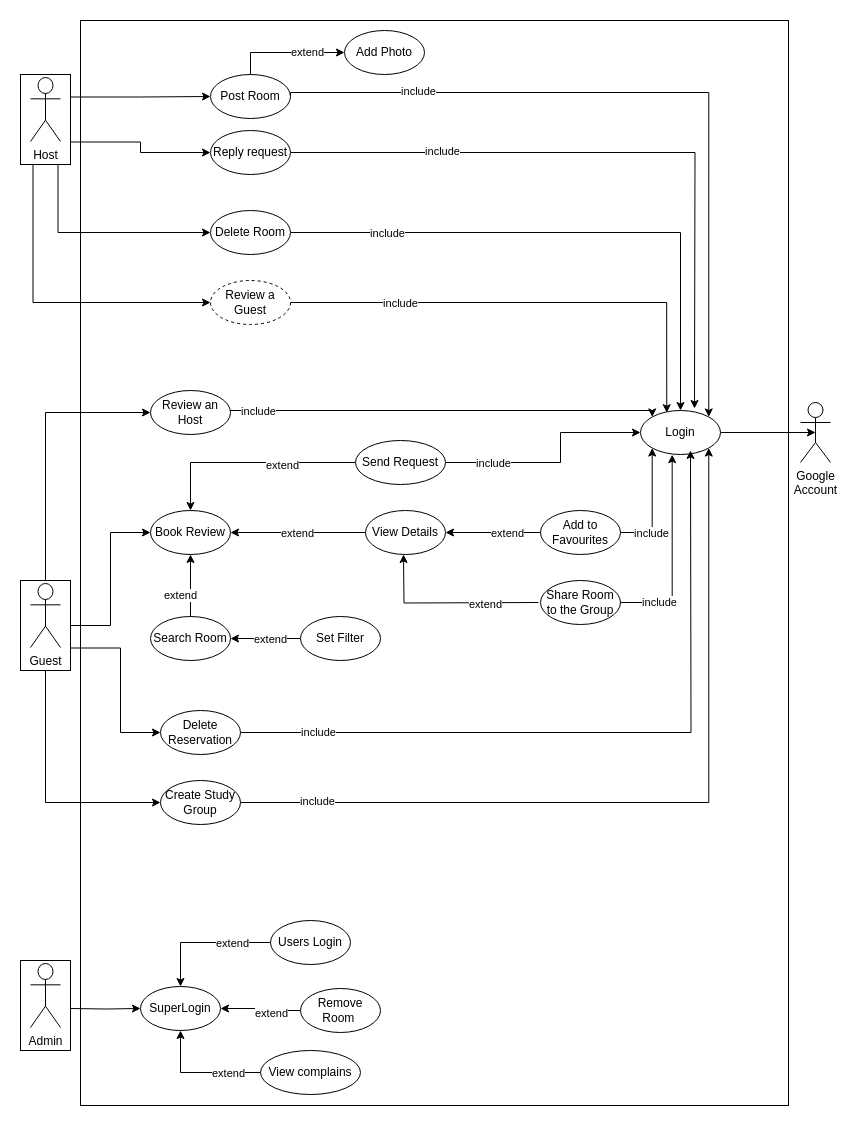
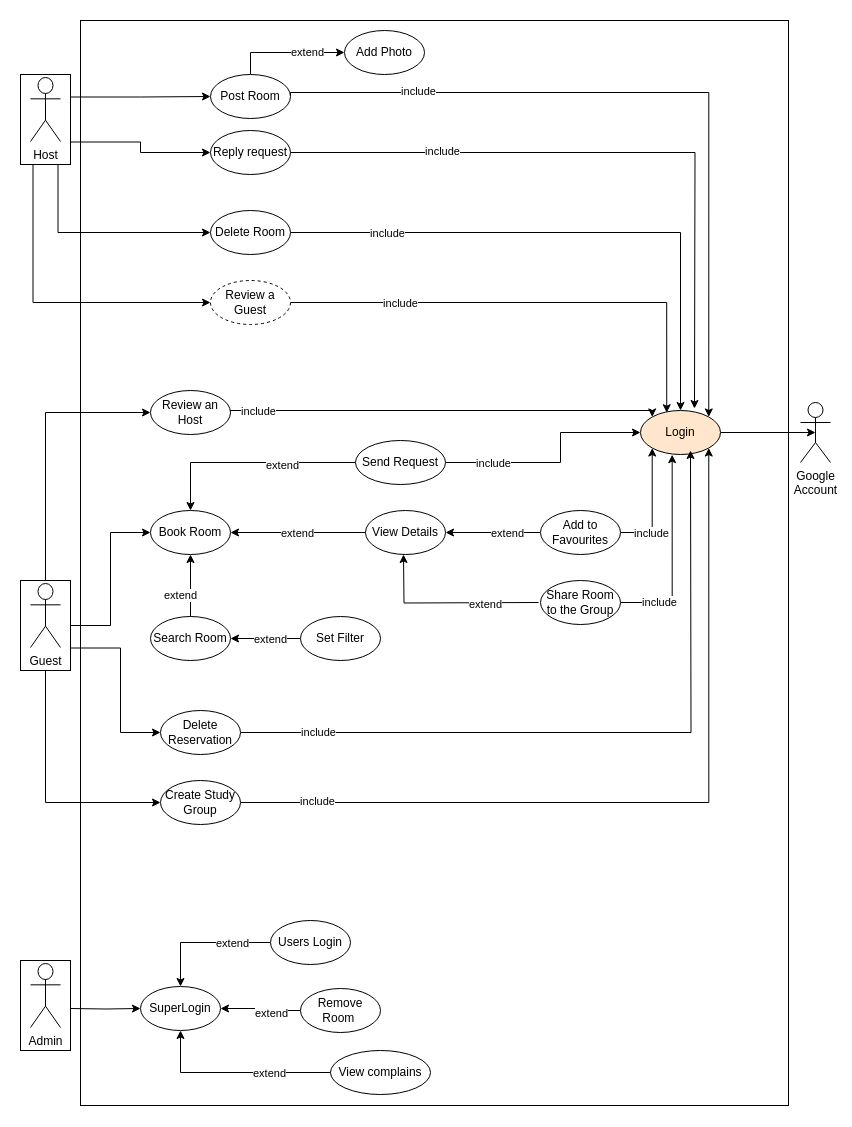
  <mxCell id="0" />
  <mxCell id="1" parent="0" />
  <mxCell id="2" value="" style="rounded=0;whiteSpace=wrap;html=1;" parent="1" vertex="1"><mxGeometry x="80" y="20" width="708" height="1085" as="geometry" /></mxCell>
  <mxCell id="3" style="edgeStyle=orthogonalEdgeStyle;rounded=0;orthogonalLoop=1;jettySize=auto;html=1;entryX=0;entryY=0.5;entryDx=0;entryDy=0;exitX=0.75;exitY=0;exitDx=0;exitDy=0;" parent="1" source="75" target="57" edge="1"><mxGeometry relative="1" as="geometry"><mxPoint x="90" y="130" as="sourcePoint" /></mxGeometry></mxCell>
  <mxCell id="4" style="edgeStyle=orthogonalEdgeStyle;rounded=0;orthogonalLoop=1;jettySize=auto;html=1;entryX=0;entryY=0.5;entryDx=0;entryDy=0;exitX=0;exitY=0.5;exitDx=0;exitDy=0;" parent="1" source="77" target="40" edge="1"><mxGeometry relative="1" as="geometry"><mxPoint x="47" y="570" as="sourcePoint" /><Array as="points"><mxPoint x="45" y="412" /></Array></mxGeometry></mxCell>
  <mxCell id="5" style="edgeStyle=orthogonalEdgeStyle;rounded=0;orthogonalLoop=1;jettySize=auto;html=1;entryX=0;entryY=0.5;entryDx=0;entryDy=0;exitX=0.5;exitY=0;exitDx=0;exitDy=0;" parent="1" source="77" target="61" edge="1"><mxGeometry relative="1" as="geometry"><mxPoint x="90" y="511" as="sourcePoint" /></mxGeometry></mxCell>
  <mxCell id="6" style="edgeStyle=orthogonalEdgeStyle;rounded=0;orthogonalLoop=1;jettySize=auto;html=1;entryX=0;entryY=0.5;entryDx=0;entryDy=0;exitX=1;exitY=0.5;exitDx=0;exitDy=0;" parent="1" source="77" target="64" edge="1"><mxGeometry relative="1" as="geometry"><Array as="points"><mxPoint x="45" y="802" /></Array><mxPoint x="70" y="740" as="sourcePoint" /></mxGeometry></mxCell>
  <mxCell id="7" style="edgeStyle=orthogonalEdgeStyle;rounded=0;orthogonalLoop=1;jettySize=auto;html=1;entryX=0;entryY=0.5;entryDx=0;entryDy=0;exitX=0.75;exitY=0;exitDx=0;exitDy=0;" parent="1" source="77" target="67" edge="1"><mxGeometry relative="1" as="geometry"><Array as="points"><mxPoint x="120" y="648" /><mxPoint x="120" y="732" /></Array><mxPoint x="70" y="522" as="sourcePoint" /></mxGeometry></mxCell>
  <mxCell id="8" value="Google&lt;br&gt;Account" style="shape=umlActor;verticalLabelPosition=bottom;verticalAlign=top;html=1;outlineConnect=0;" parent="1" vertex="1"><mxGeometry x="800" y="402" width="30" height="60" as="geometry" /></mxCell>
  <mxCell id="9" style="edgeStyle=orthogonalEdgeStyle;rounded=0;orthogonalLoop=1;jettySize=auto;html=1;entryX=0;entryY=0.5;entryDx=0;entryDy=0;exitX=0.5;exitY=0;exitDx=0;exitDy=0;" parent="1" target="10" edge="1"><mxGeometry relative="1" as="geometry"><mxPoint x="70" y="1008" as="sourcePoint" /></mxGeometry></mxCell>
  <mxCell id="10" value="SuperLogin" style="ellipse;whiteSpace=wrap;html=1;" parent="1" vertex="1"><mxGeometry x="140" y="986" width="80" height="44" as="geometry" /></mxCell>
  <mxCell id="11" style="edgeStyle=orthogonalEdgeStyle;rounded=0;orthogonalLoop=1;jettySize=auto;html=1;exitX=1;exitY=0.5;exitDx=0;exitDy=0;entryX=0.5;entryY=0.5;entryDx=0;entryDy=0;entryPerimeter=0;" parent="1" source="12" target="8" edge="1"><mxGeometry relative="1" as="geometry" /></mxCell>
- <mxCell id="12" value="Login" style="ellipse;whiteSpace=wrap;html=1;" parent="1" vertex="1"><mxGeometry x="640" y="410" width="80" height="44" as="geometry" /></mxCell>
+ <mxCell id="12" value="Login" style="ellipse;whiteSpace=wrap;html=1;fillColor=#ffe6cc;" parent="1" vertex="1"><mxGeometry x="640" y="410" width="80" height="44" as="geometry" /></mxCell>
  <mxCell id="13" style="edgeStyle=orthogonalEdgeStyle;rounded=0;orthogonalLoop=1;jettySize=auto;html=1;exitX=0;exitY=0.5;exitDx=0;exitDy=0;" parent="1" source="15" target="10" edge="1"><mxGeometry relative="1" as="geometry" /></mxCell>
  <mxCell id="14" value="extend" style="edgeLabel;html=1;align=center;verticalAlign=middle;resizable=0;points=[];" parent="13" vertex="1" connectable="0"><mxGeometry y="-1" relative="1" as="geometry"><mxPoint x="28" y="1" as="offset" /></mxGeometry></mxCell>
  <mxCell id="15" value="Users Login" style="ellipse;whiteSpace=wrap;html=1;" parent="1" vertex="1"><mxGeometry x="270" y="920" width="80" height="44" as="geometry" /></mxCell>
  <mxCell id="16" style="edgeStyle=orthogonalEdgeStyle;rounded=0;orthogonalLoop=1;jettySize=auto;html=1;exitX=0;exitY=0.5;exitDx=0;exitDy=0;entryX=1;entryY=0.5;entryDx=0;entryDy=0;" parent="1" source="18" target="10" edge="1"><mxGeometry relative="1" as="geometry" /></mxCell>
  <mxCell id="17" value="extend" style="edgeLabel;html=1;align=center;verticalAlign=middle;resizable=0;points=[];" parent="16" vertex="1" connectable="0"><mxGeometry x="-0.26" y="2" relative="1" as="geometry"><mxPoint as="offset" /></mxGeometry></mxCell>
  <mxCell id="18" value="Remove Room&amp;nbsp;" style="ellipse;whiteSpace=wrap;html=1;" parent="1" vertex="1"><mxGeometry x="300" y="988" width="80" height="44" as="geometry" /></mxCell>
  <mxCell id="19" style="edgeStyle=orthogonalEdgeStyle;rounded=0;orthogonalLoop=1;jettySize=auto;html=1;exitX=0;exitY=0.5;exitDx=0;exitDy=0;entryX=0.5;entryY=1;entryDx=0;entryDy=0;" parent="1" source="21" target="10" edge="1"><mxGeometry relative="1" as="geometry" /></mxCell>
  <mxCell id="20" value="extend" style="edgeLabel;html=1;align=center;verticalAlign=middle;resizable=0;points=[];" parent="19" vertex="1" connectable="0"><mxGeometry x="-0.171" y="1" relative="1" as="geometry"><mxPoint x="18" y="-1" as="offset" /></mxGeometry></mxCell>
- <mxCell id="21" value="View complains" style="ellipse;whiteSpace=wrap;html=1;" parent="1" vertex="1"><mxGeometry x="260" y="1050" width="100" height="44" as="geometry" /></mxCell>
+ <mxCell id="21" value="View complains" style="ellipse;whiteSpace=wrap;html=1;" parent="1" vertex="1"><mxGeometry x="330" y="1050" width="100" height="44" as="geometry" /></mxCell>
  <mxCell id="22" style="edgeStyle=orthogonalEdgeStyle;rounded=0;orthogonalLoop=1;jettySize=auto;html=1;exitX=0.5;exitY=0;exitDx=0;exitDy=0;entryX=0.5;entryY=1;entryDx=0;entryDy=0;" parent="1" source="24" target="61" edge="1"><mxGeometry relative="1" as="geometry" /></mxCell>
  <mxCell id="23" value="extend" style="edgeLabel;html=1;align=center;verticalAlign=middle;resizable=0;points=[];" parent="22" vertex="1" connectable="0"><mxGeometry x="-0.248" relative="1" as="geometry"><mxPoint x="-10.17" y="1" as="offset" /></mxGeometry></mxCell>
  <mxCell id="24" value="Search Room" style="ellipse;whiteSpace=wrap;html=1;" parent="1" vertex="1"><mxGeometry x="150" y="616" width="80" height="44" as="geometry" /></mxCell>
  <mxCell id="25" value="" style="edgeStyle=orthogonalEdgeStyle;rounded=0;orthogonalLoop=1;jettySize=auto;html=1;" parent="1" source="27" target="24" edge="1"><mxGeometry relative="1" as="geometry" /></mxCell>
  <mxCell id="26" value="extend" style="edgeLabel;html=1;align=center;verticalAlign=middle;resizable=0;points=[];" parent="25" vertex="1" connectable="0"><mxGeometry x="-0.104" relative="1" as="geometry"><mxPoint as="offset" /></mxGeometry></mxCell>
  <mxCell id="27" value="Set Filter" style="ellipse;whiteSpace=wrap;html=1;" parent="1" vertex="1"><mxGeometry x="300" y="616" width="80" height="44" as="geometry" /></mxCell>
  <mxCell id="28" style="edgeStyle=orthogonalEdgeStyle;rounded=0;orthogonalLoop=1;jettySize=auto;html=1;exitX=1;exitY=0.5;exitDx=0;exitDy=0;entryX=0.396;entryY=1.004;entryDx=0;entryDy=0;entryPerimeter=0;" parent="1" source="32" target="12" edge="1"><mxGeometry relative="1" as="geometry" /></mxCell>
  <mxCell id="29" value="include" style="edgeLabel;html=1;align=center;verticalAlign=middle;resizable=0;points=[];" parent="28" vertex="1" connectable="0"><mxGeometry x="-0.624" y="1" relative="1" as="geometry"><mxPoint as="offset" /></mxGeometry></mxCell>
  <mxCell id="30" style="edgeStyle=orthogonalEdgeStyle;rounded=0;orthogonalLoop=1;jettySize=auto;html=1;exitX=0;exitY=0.5;exitDx=0;exitDy=0;entryX=0.5;entryY=1;entryDx=0;entryDy=0;" parent="1" edge="1"><mxGeometry relative="1" as="geometry"><mxPoint x="538" y="602" as="sourcePoint" /><mxPoint x="403" y="554" as="targetPoint" /></mxGeometry></mxCell>
  <mxCell id="31" value="extend" style="edgeLabel;html=1;align=center;verticalAlign=middle;resizable=0;points=[];" parent="30" vertex="1" connectable="0"><mxGeometry x="-0.41" y="1" relative="1" as="geometry"><mxPoint as="offset" /></mxGeometry></mxCell>
  <mxCell id="32" value="Share Room&lt;br&gt;to the Group" style="ellipse;whiteSpace=wrap;html=1;" parent="1" vertex="1"><mxGeometry x="540" y="580" width="80" height="44" as="geometry" /></mxCell>
  <mxCell id="33" style="edgeStyle=orthogonalEdgeStyle;rounded=0;orthogonalLoop=1;jettySize=auto;html=1;exitX=1;exitY=0.5;exitDx=0;exitDy=0;entryX=0;entryY=1;entryDx=0;entryDy=0;" parent="1" source="37" target="12" edge="1"><mxGeometry relative="1" as="geometry"><Array as="points"><mxPoint x="652" y="532" /></Array></mxGeometry></mxCell>
  <mxCell id="34" value="include" style="edgeLabel;html=1;align=center;verticalAlign=middle;resizable=0;points=[];" parent="33" vertex="1" connectable="0"><mxGeometry x="-0.27" y="1" relative="1" as="geometry"><mxPoint y="11" as="offset" /></mxGeometry></mxCell>
  <mxCell id="35" style="edgeStyle=orthogonalEdgeStyle;rounded=0;orthogonalLoop=1;jettySize=auto;html=1;exitX=0;exitY=0.5;exitDx=0;exitDy=0;entryX=1;entryY=0.5;entryDx=0;entryDy=0;" parent="1" source="37" target="43" edge="1"><mxGeometry relative="1" as="geometry" /></mxCell>
  <mxCell id="36" value="extend" style="edgeLabel;html=1;align=center;verticalAlign=middle;resizable=0;points=[];" parent="35" vertex="1" connectable="0"><mxGeometry x="-0.284" relative="1" as="geometry"><mxPoint as="offset" /></mxGeometry></mxCell>
  <mxCell id="37" value="Add to Favourites" style="ellipse;whiteSpace=wrap;html=1;" parent="1" vertex="1"><mxGeometry x="540" y="510" width="80" height="44" as="geometry" /></mxCell>
  <mxCell id="38" style="edgeStyle=orthogonalEdgeStyle;rounded=0;orthogonalLoop=1;jettySize=auto;html=1;exitX=1;exitY=0.5;exitDx=0;exitDy=0;entryX=0;entryY=0;entryDx=0;entryDy=0;" parent="1" source="40" target="12" edge="1"><mxGeometry relative="1" as="geometry"><Array as="points"><mxPoint x="190" y="412" /><mxPoint x="190" y="410" /><mxPoint x="652" y="410" /></Array></mxGeometry></mxCell>
  <mxCell id="39" value="include" style="edgeLabel;html=1;align=center;verticalAlign=middle;resizable=0;points=[];" parent="38" vertex="1" connectable="0"><mxGeometry x="-0.559" y="-4" relative="1" as="geometry"><mxPoint x="-3" y="-4" as="offset" /></mxGeometry></mxCell>
  <mxCell id="40" value="Review an Host" style="ellipse;whiteSpace=wrap;html=1;" parent="1" vertex="1"><mxGeometry x="150" y="390" width="80" height="44" as="geometry" /></mxCell>
  <mxCell id="41" style="edgeStyle=orthogonalEdgeStyle;rounded=0;orthogonalLoop=1;jettySize=auto;html=1;exitX=0;exitY=0.5;exitDx=0;exitDy=0;entryX=1;entryY=0.5;entryDx=0;entryDy=0;" parent="1" source="43" target="61" edge="1"><mxGeometry relative="1" as="geometry"><Array as="points"><mxPoint x="370" y="532" /></Array></mxGeometry></mxCell>
  <mxCell id="42" value="extend" style="edgeLabel;html=1;align=center;verticalAlign=middle;resizable=0;points=[];" parent="41" vertex="1" connectable="0"><mxGeometry x="-0.179" relative="1" as="geometry"><mxPoint x="-18.33" as="offset" /></mxGeometry></mxCell>
  <mxCell id="43" value="View Details" style="ellipse;whiteSpace=wrap;html=1;" parent="1" vertex="1"><mxGeometry x="365" y="510" width="80" height="44" as="geometry" /></mxCell>
  <mxCell id="44" style="edgeStyle=orthogonalEdgeStyle;rounded=0;orthogonalLoop=1;jettySize=auto;html=1;exitX=1;exitY=0.5;exitDx=0;exitDy=0;entryX=0;entryY=0.5;entryDx=0;entryDy=0;" parent="1" source="48" target="12" edge="1"><mxGeometry relative="1" as="geometry"><Array as="points"><mxPoint x="560" y="462" /><mxPoint x="560" y="432" /></Array></mxGeometry></mxCell>
  <mxCell id="45" value="include" style="edgeLabel;html=1;align=center;verticalAlign=middle;resizable=0;points=[];" parent="44" vertex="1" connectable="0"><mxGeometry x="-0.372" y="-3" relative="1" as="geometry"><mxPoint x="-23.79" y="-3" as="offset" /></mxGeometry></mxCell>
  <mxCell id="46" style="edgeStyle=orthogonalEdgeStyle;rounded=0;orthogonalLoop=1;jettySize=auto;html=1;exitX=0;exitY=0.5;exitDx=0;exitDy=0;entryX=0.5;entryY=0;entryDx=0;entryDy=0;" parent="1" source="48" target="61" edge="1"><mxGeometry relative="1" as="geometry" /></mxCell>
  <mxCell id="47" value="extend" style="edgeLabel;html=1;align=center;verticalAlign=middle;resizable=0;points=[];" parent="46" vertex="1" connectable="0"><mxGeometry x="-0.308" y="2" relative="1" as="geometry"><mxPoint as="offset" /></mxGeometry></mxCell>
  <mxCell id="48" value="Send Request" style="ellipse;whiteSpace=wrap;html=1;" parent="1" vertex="1"><mxGeometry x="355" y="440" width="90" height="44" as="geometry" /></mxCell>
  <mxCell id="49" style="edgeStyle=orthogonalEdgeStyle;rounded=0;orthogonalLoop=1;jettySize=auto;html=1;entryX=0;entryY=0.5;entryDx=0;entryDy=0;exitX=0.5;exitY=0;exitDx=0;exitDy=0;" parent="1" source="53" target="54" edge="1"><mxGeometry relative="1" as="geometry"><Array as="points"><mxPoint x="250" y="52" /></Array></mxGeometry></mxCell>
  <mxCell id="50" value="extend" style="edgeLabel;html=1;align=center;verticalAlign=middle;resizable=0;points=[];" parent="49" vertex="1" connectable="0"><mxGeometry x="-0.043" y="1" relative="1" as="geometry"><mxPoint x="22.7" y="0.95" as="offset" /></mxGeometry></mxCell>
  <mxCell id="51" style="edgeStyle=orthogonalEdgeStyle;rounded=0;orthogonalLoop=1;jettySize=auto;html=1;exitX=1;exitY=0.5;exitDx=0;exitDy=0;entryX=1;entryY=0;entryDx=0;entryDy=0;" parent="1" source="53" target="12" edge="1"><mxGeometry relative="1" as="geometry"><Array as="points"><mxPoint x="709" y="92" /></Array></mxGeometry></mxCell>
  <mxCell id="52" value="include" style="edgeLabel;html=1;align=center;verticalAlign=middle;resizable=0;points=[];" parent="51" vertex="1" connectable="0"><mxGeometry x="-0.65" y="2" relative="1" as="geometry"><mxPoint as="offset" /></mxGeometry></mxCell>
  <mxCell id="53" value="Post Room" style="ellipse;whiteSpace=wrap;html=1;" parent="1" vertex="1"><mxGeometry x="210" y="74" width="80" height="44" as="geometry" /></mxCell>
  <mxCell id="54" value="Add Photo" style="ellipse;whiteSpace=wrap;html=1;" parent="1" vertex="1"><mxGeometry x="344" y="30" width="80" height="44" as="geometry" /></mxCell>
  <mxCell id="55" style="edgeStyle=orthogonalEdgeStyle;rounded=0;orthogonalLoop=1;jettySize=auto;html=1;exitX=1;exitY=0.5;exitDx=0;exitDy=0;" parent="1" source="57" edge="1"><mxGeometry relative="1" as="geometry"><mxPoint x="694" y="408" as="targetPoint" /></mxGeometry></mxCell>
  <mxCell id="56" value="include" style="edgeLabel;html=1;align=center;verticalAlign=middle;resizable=0;points=[];" parent="55" vertex="1" connectable="0"><mxGeometry x="-0.542" y="2" relative="1" as="geometry"><mxPoint as="offset" /></mxGeometry></mxCell>
  <mxCell id="57" value="Reply request" style="ellipse;whiteSpace=wrap;html=1;" parent="1" vertex="1"><mxGeometry x="210" y="130" width="80" height="44" as="geometry" /></mxCell>
  <mxCell id="58" style="edgeStyle=orthogonalEdgeStyle;rounded=0;orthogonalLoop=1;jettySize=auto;html=1;exitX=1;exitY=0.5;exitDx=0;exitDy=0;entryX=0.328;entryY=0.05;entryDx=0;entryDy=0;entryPerimeter=0;" parent="1" source="60" target="12" edge="1"><mxGeometry relative="1" as="geometry" /></mxCell>
  <mxCell id="59" value="include" style="edgeLabel;html=1;align=center;verticalAlign=middle;resizable=0;points=[];" parent="58" vertex="1" connectable="0"><mxGeometry x="-0.552" y="-2" relative="1" as="geometry"><mxPoint y="-2" as="offset" /></mxGeometry></mxCell>
  <mxCell id="60" value="Review a Guest" style="ellipse;whiteSpace=wrap;html=1;dashed=1;" parent="1" vertex="1"><mxGeometry x="210" y="280" width="80" height="44" as="geometry" /></mxCell>
- <mxCell id="61" value="Book Review" style="ellipse;whiteSpace=wrap;html=1;" parent="1" vertex="1"><mxGeometry x="150" y="510" width="80" height="44" as="geometry" /></mxCell>
+ <mxCell id="61" value="Book Room" style="ellipse;whiteSpace=wrap;html=1;" parent="1" vertex="1"><mxGeometry x="150" y="510" width="80" height="44" as="geometry" /></mxCell>
  <mxCell id="62" style="edgeStyle=orthogonalEdgeStyle;rounded=0;orthogonalLoop=1;jettySize=auto;html=1;exitX=1;exitY=0.5;exitDx=0;exitDy=0;entryX=1;entryY=1;entryDx=0;entryDy=0;" parent="1" source="64" target="12" edge="1"><mxGeometry relative="1" as="geometry" /></mxCell>
  <mxCell id="63" value="include" style="edgeLabel;html=1;align=center;verticalAlign=middle;resizable=0;points=[];" parent="62" vertex="1" connectable="0"><mxGeometry x="-0.816" y="2" relative="1" as="geometry"><mxPoint as="offset" /></mxGeometry></mxCell>
  <mxCell id="64" value="Create Study&lt;br&gt;Group" style="ellipse;whiteSpace=wrap;html=1;" parent="1" vertex="1"><mxGeometry x="160" y="780" width="80" height="44" as="geometry" /></mxCell>
  <mxCell id="65" style="edgeStyle=orthogonalEdgeStyle;rounded=0;orthogonalLoop=1;jettySize=auto;html=1;exitX=1;exitY=0.5;exitDx=0;exitDy=0;" parent="1" source="67" edge="1"><mxGeometry relative="1" as="geometry"><mxPoint x="690" y="450" as="targetPoint" /></mxGeometry></mxCell>
  <mxCell id="66" value="include" style="edgeLabel;html=1;align=center;verticalAlign=middle;resizable=0;points=[];" parent="65" vertex="1" connectable="0"><mxGeometry x="-0.79" y="1" relative="1" as="geometry"><mxPoint as="offset" /></mxGeometry></mxCell>
  <mxCell id="67" value="Delete Reservation" style="ellipse;whiteSpace=wrap;html=1;" parent="1" vertex="1"><mxGeometry x="160" y="710" width="80" height="44" as="geometry" /></mxCell>
  <mxCell id="68" style="edgeStyle=orthogonalEdgeStyle;rounded=0;orthogonalLoop=1;jettySize=auto;html=1;exitX=1;exitY=0.5;exitDx=0;exitDy=0;entryX=0.5;entryY=0;entryDx=0;entryDy=0;" parent="1" source="70" target="12" edge="1"><mxGeometry relative="1" as="geometry" /></mxCell>
  <mxCell id="69" value="include" style="edgeLabel;html=1;align=center;verticalAlign=middle;resizable=0;points=[];" parent="68" vertex="1" connectable="0"><mxGeometry x="-0.654" y="-3" relative="1" as="geometry"><mxPoint x="-1.67" y="-3" as="offset" /></mxGeometry></mxCell>
  <mxCell id="70" value="Delete Room" style="ellipse;whiteSpace=wrap;html=1;" parent="1" vertex="1"><mxGeometry x="210" y="210" width="80" height="44" as="geometry" /></mxCell>
  <mxCell id="71" style="edgeStyle=orthogonalEdgeStyle;rounded=0;orthogonalLoop=1;jettySize=auto;html=1;exitX=0.25;exitY=0;exitDx=0;exitDy=0;entryX=0;entryY=0.5;entryDx=0;entryDy=0;" parent="1" source="75" target="53" edge="1"><mxGeometry relative="1" as="geometry" /></mxCell>
  <mxCell id="72" style="edgeStyle=orthogonalEdgeStyle;rounded=0;orthogonalLoop=1;jettySize=auto;html=1;exitX=1;exitY=0.25;exitDx=0;exitDy=0;entryX=0;entryY=0.5;entryDx=0;entryDy=0;" parent="1" source="75" target="70" edge="1"><mxGeometry relative="1" as="geometry" /></mxCell>
  <mxCell id="73" style="edgeStyle=orthogonalEdgeStyle;rounded=0;orthogonalLoop=1;jettySize=auto;html=1;exitX=1;exitY=0.75;exitDx=0;exitDy=0;entryX=0;entryY=0.5;entryDx=0;entryDy=0;" parent="1" source="75" target="60" edge="1"><mxGeometry relative="1" as="geometry" /></mxCell>
  <mxCell id="74" value="Host" style="shape=umlActor;verticalLabelPosition=bottom;verticalAlign=top;html=1;outlineConnect=0;" parent="1" vertex="1"><mxGeometry x="30" y="77" width="30" height="64" as="geometry" /></mxCell>
  <mxCell id="75" value="" style="rounded=0;whiteSpace=wrap;html=1;direction=south;fillColor=none;" parent="1" vertex="1"><mxGeometry x="20" y="74" width="50" height="90" as="geometry" /></mxCell>
  <mxCell id="76" value="Guest" style="shape=umlActor;verticalLabelPosition=bottom;verticalAlign=top;html=1;outlineConnect=0;" parent="1" vertex="1"><mxGeometry x="30" y="583" width="30" height="64" as="geometry" /></mxCell>
  <mxCell id="77" value="" style="rounded=0;whiteSpace=wrap;html=1;direction=south;fillColor=none;" parent="1" vertex="1"><mxGeometry x="20" y="580" width="50" height="90" as="geometry" /></mxCell>
  <mxCell id="78" value="" style="group;strokeColor=#000000;" parent="1" vertex="1" connectable="0"><mxGeometry x="20" y="960" width="50" height="90" as="geometry" /></mxCell>
  <mxCell id="79" value="Admin" style="shape=umlActor;verticalLabelPosition=bottom;verticalAlign=top;html=1;outlineConnect=0;" parent="78" vertex="1"><mxGeometry x="10" y="3" width="30" height="64" as="geometry" /></mxCell>
  <mxCell id="80" value="" style="rounded=0;whiteSpace=wrap;html=1;direction=south;fillColor=none;strokeColor=none;" parent="78" vertex="1"><mxGeometry width="50" height="90" as="geometry" /></mxCell>
